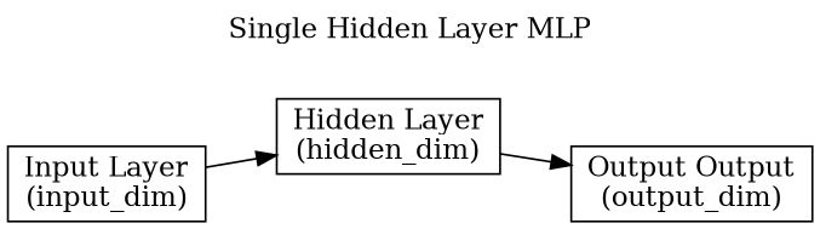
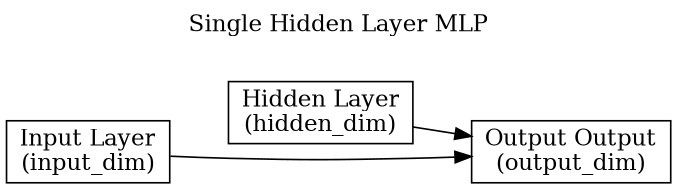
  digraph {
    label="Single Hidden Layer MLP"
    labelloc=t
    rankdir=LR
    node [shape=box]
    n1 [label="Input Layer\n(input_dim)"]
    n2 [label="Hidden Layer\n(hidden_dim)"]
    n3 [label="Output Output\n(output_dim)"]
-   n1 -> n2
+   n1 -> n3
    n2 -> n3
  }
